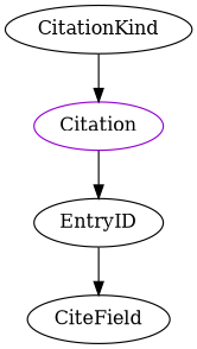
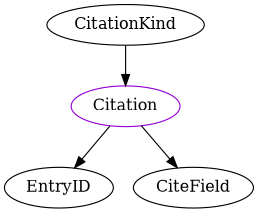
  digraph {
    n1 [color=darkviolet label=Citation shape=oval]
    EntryID
    CiteField
    CitationKind
    n1 -> EntryID
-   EntryID -> CiteField
+   n1 -> CiteField
    CitationKind -> n1
  }
